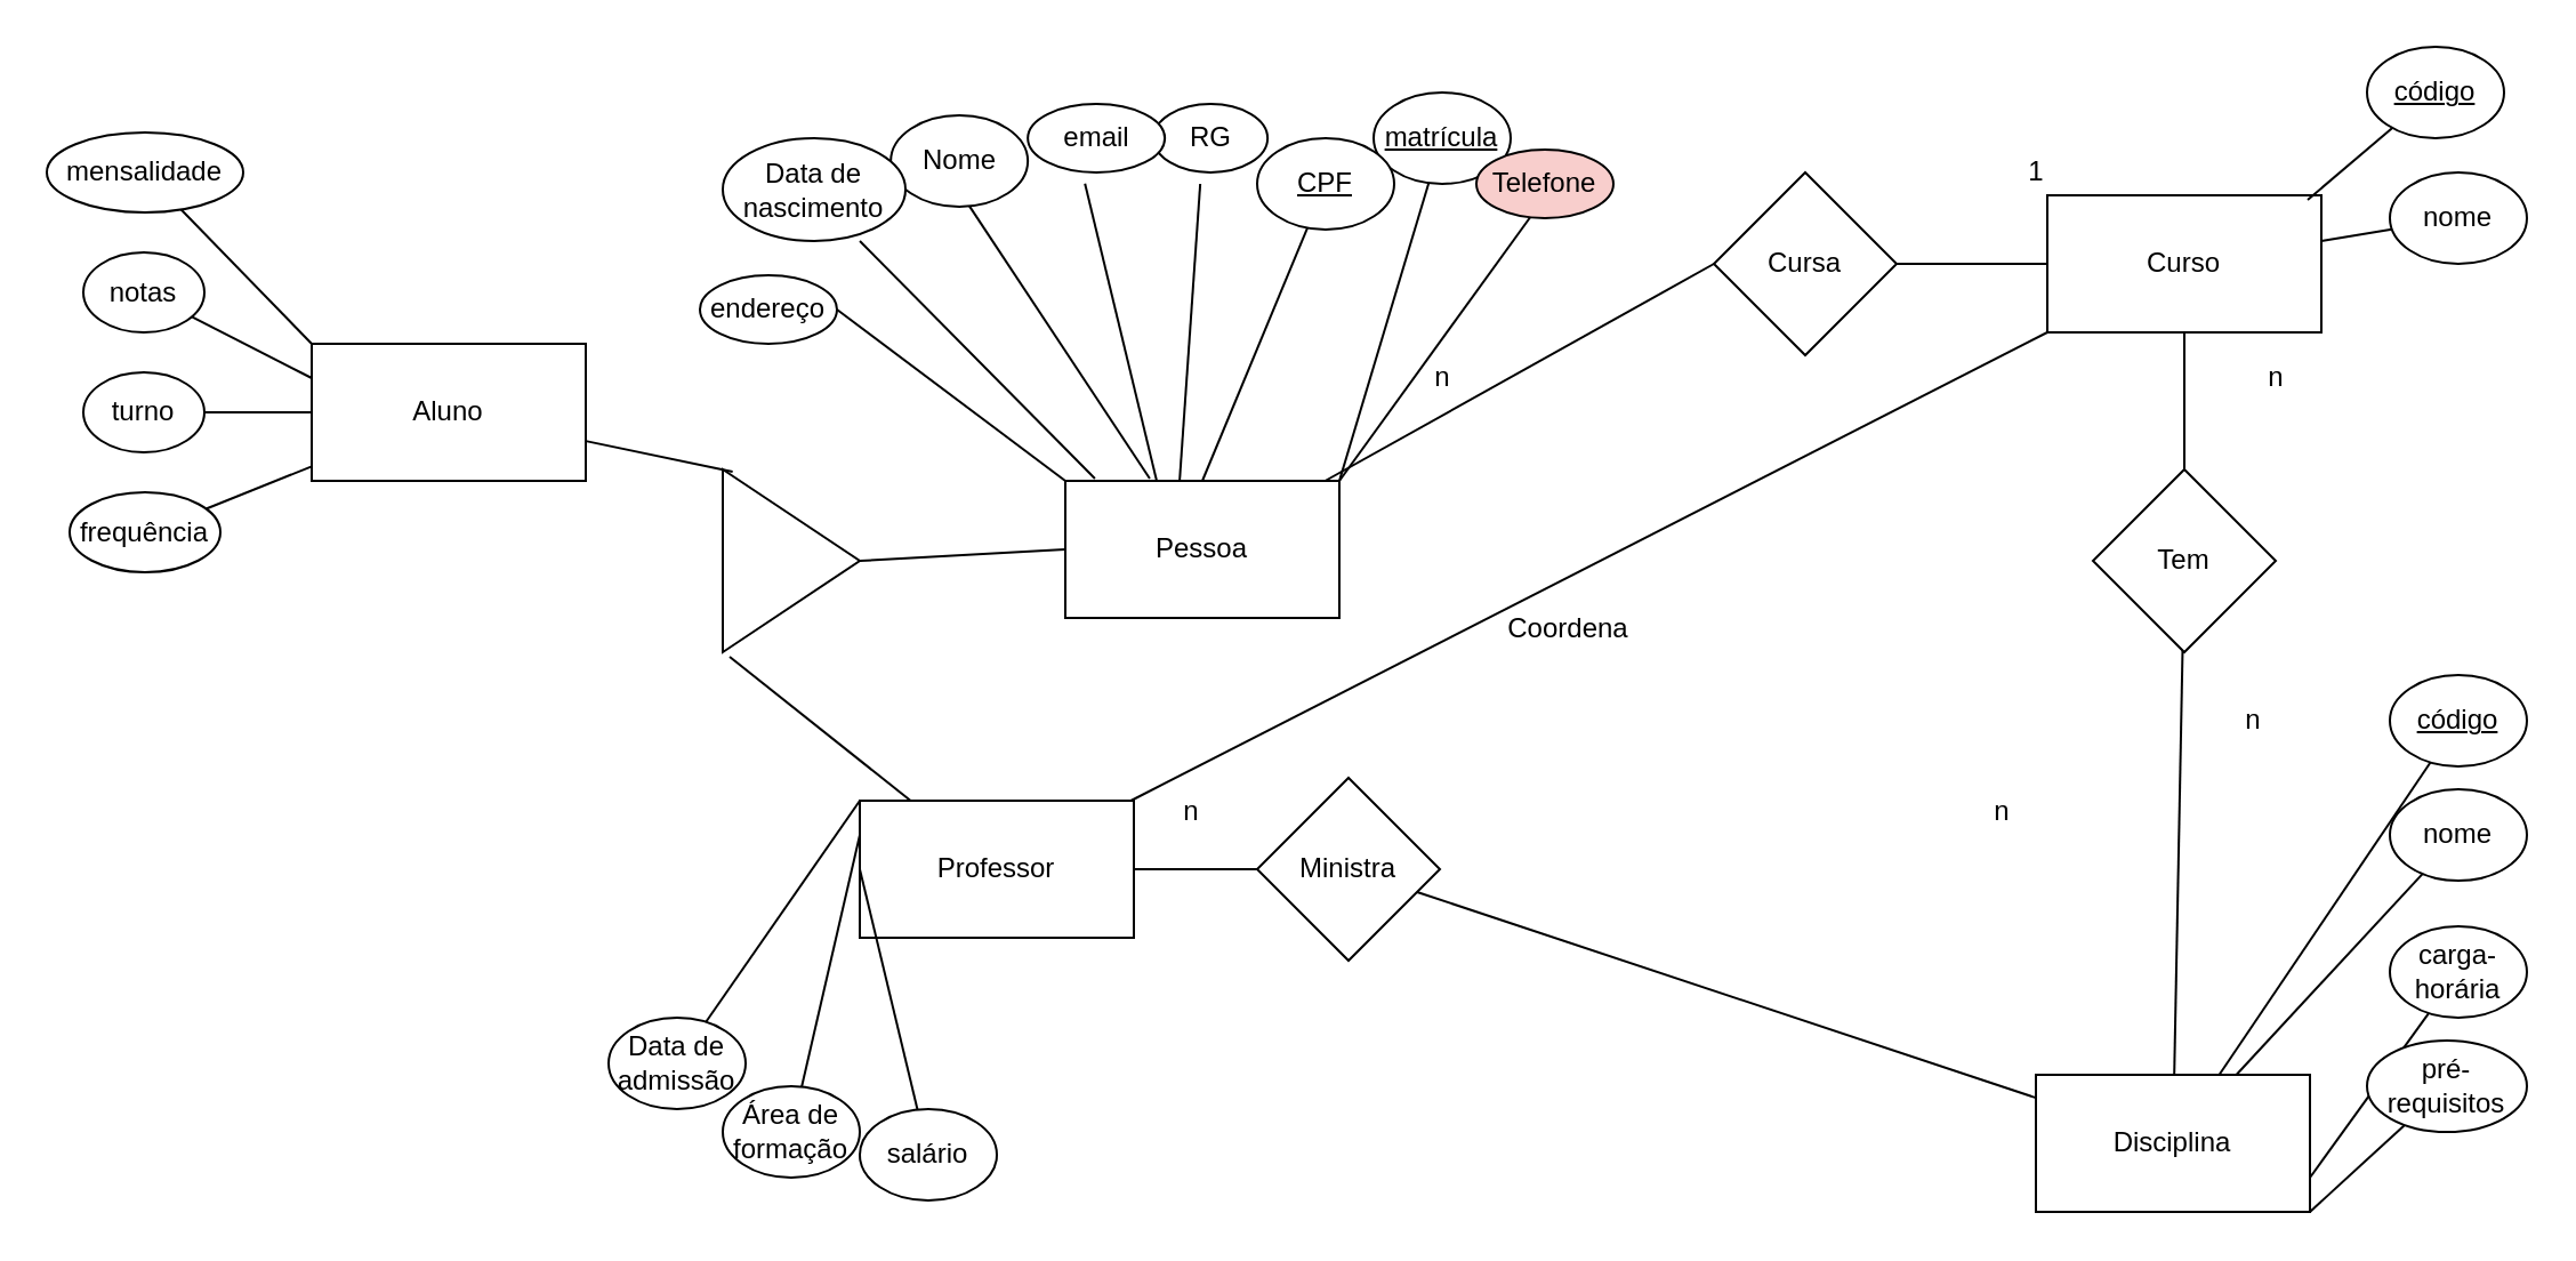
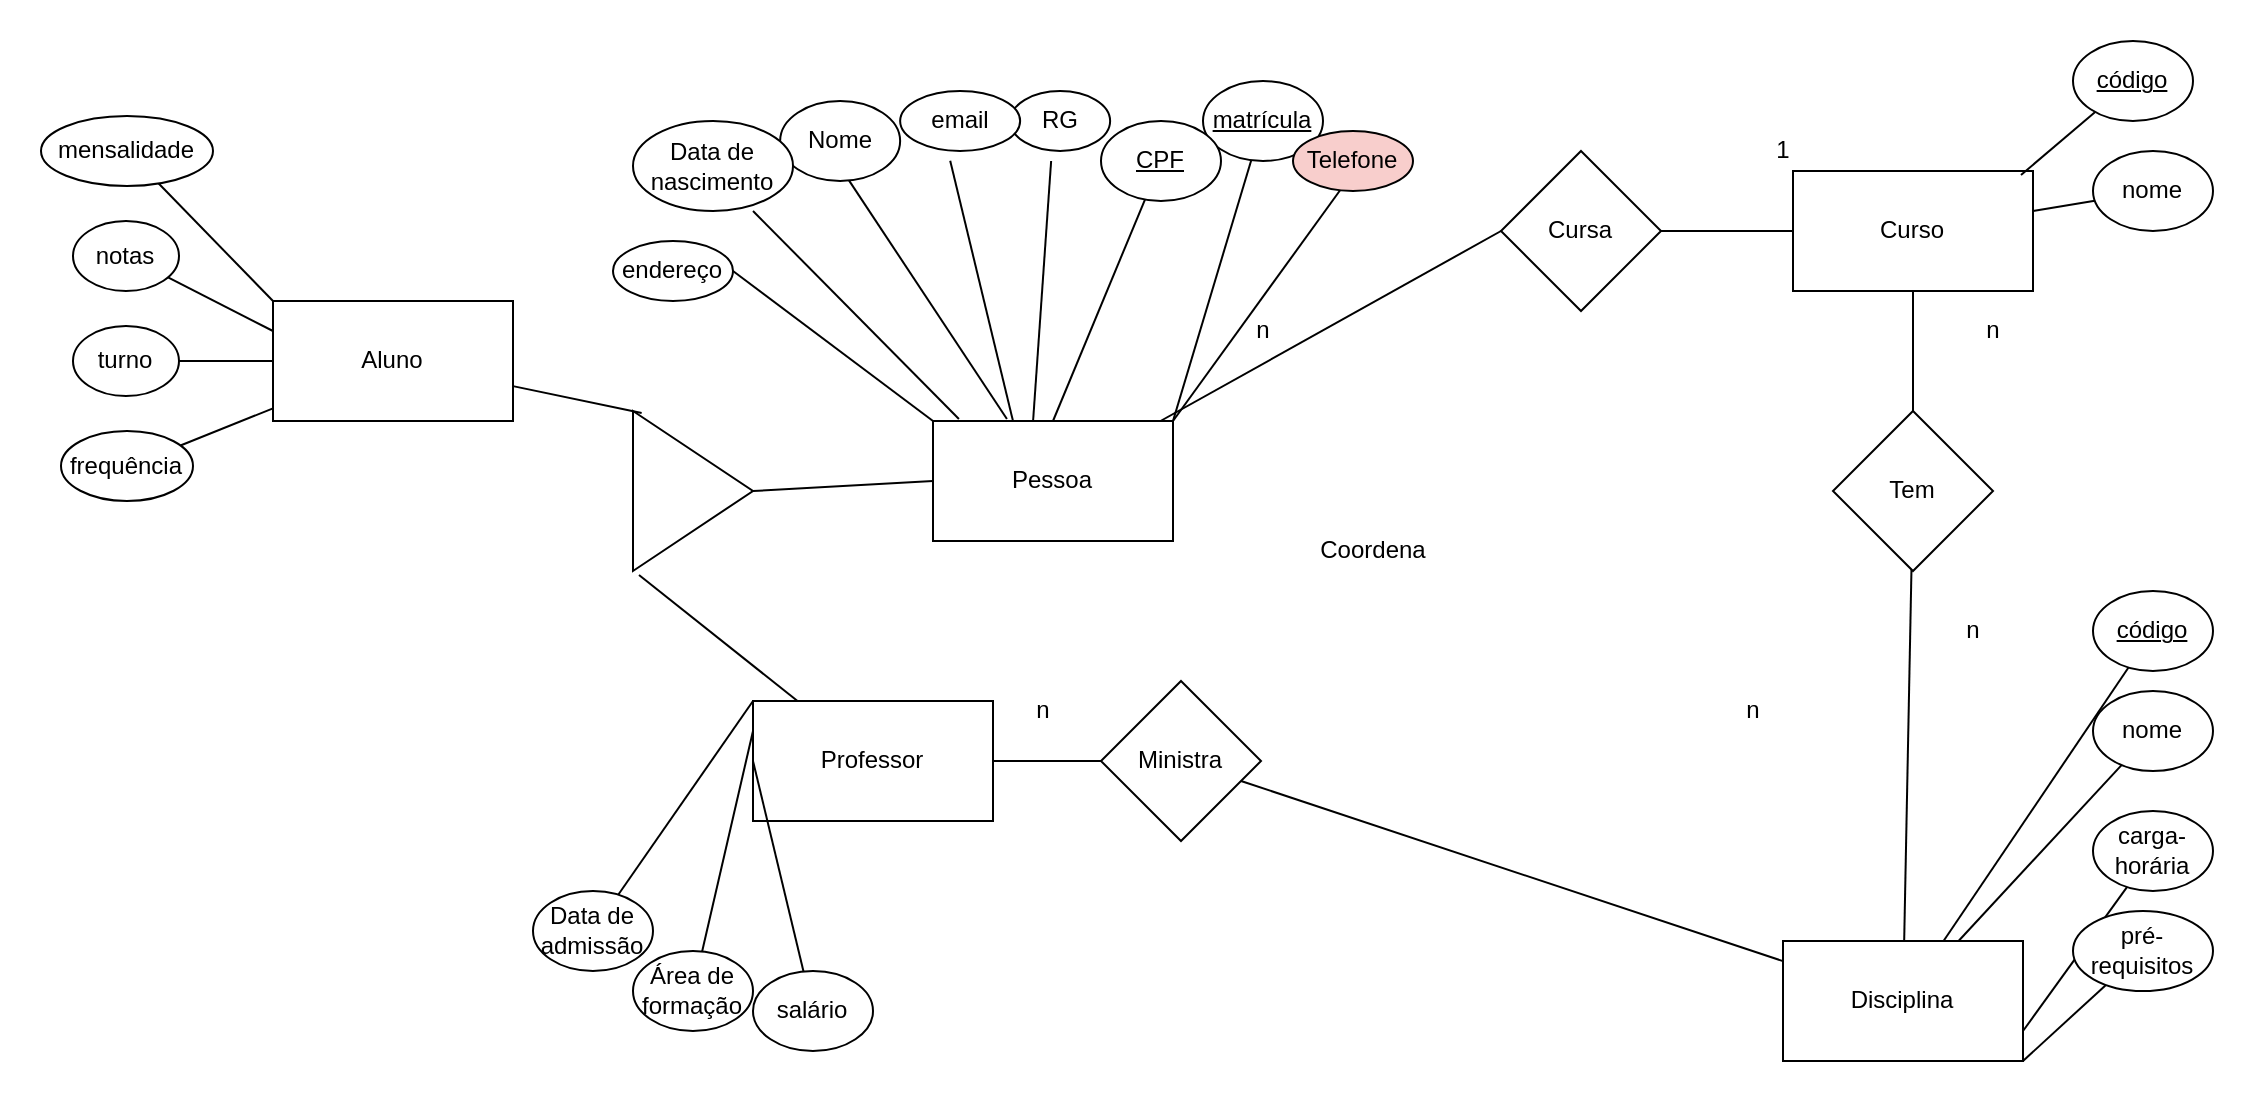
  <mxCell id="0" />
  <mxCell id="1" parent="0" />
  <mxCell id="2" value="" style="rounded=0;orthogonalLoop=1;jettySize=auto;html=1;endArrow=none;endFill=0;exitX=0.108;exitY=-0.017;exitDx=0;exitDy=0;exitPerimeter=0;entryX=0.25;entryY=0;entryDx=0;entryDy=0;entryPerimeter=0;" parent="1" source="4" target="11" edge="1"><mxGeometry relative="1" as="geometry"><mxPoint x="396" y="115" as="targetPoint" /></mxGeometry></mxCell>
  <mxCell id="3" style="edgeStyle=none;rounded=0;orthogonalLoop=1;jettySize=auto;html=1;entryX=0;entryY=0.5;entryDx=0;entryDy=0;endArrow=none;endFill=0;" parent="1" source="4" target="15" edge="1"><mxGeometry relative="1" as="geometry" /></mxCell>
  <mxCell id="4" value="Pessoa" style="rounded=0;whiteSpace=wrap;html=1;" parent="1" vertex="1"><mxGeometry x="466" y="210" width="120" height="60" as="geometry" /></mxCell>
  <mxCell id="5" style="edgeStyle=none;rounded=0;orthogonalLoop=1;jettySize=auto;html=1;entryX=0.308;entryY=-0.017;entryDx=0;entryDy=0;endArrow=none;endFill=0;entryPerimeter=0;" parent="1" target="4" edge="1"><mxGeometry relative="1" as="geometry"><mxPoint x="423.073" y="88.309" as="sourcePoint" /></mxGeometry></mxCell>
  <mxCell id="6" value="Nome" style="ellipse;whiteSpace=wrap;html=1;direction=west;" parent="1" vertex="1"><mxGeometry x="389.57" y="50" width="60" height="40" as="geometry" /></mxCell>
  <mxCell id="7" style="edgeStyle=none;rounded=0;orthogonalLoop=1;jettySize=auto;html=1;entryX=1;entryY=0;entryDx=0;entryDy=0;endArrow=none;endFill=0;" parent="1" source="8" target="4" edge="1"><mxGeometry relative="1" as="geometry" /></mxCell>
  <mxCell id="8" value="&lt;u&gt;matrícula&lt;/u&gt;" style="ellipse;whiteSpace=wrap;html=1;direction=west;" parent="1" vertex="1"><mxGeometry x="601" y="40" width="60" height="40" as="geometry" /></mxCell>
  <mxCell id="9" style="edgeStyle=none;rounded=0;orthogonalLoop=1;jettySize=auto;html=1;entryX=0.5;entryY=0;entryDx=0;entryDy=0;endArrow=none;endFill=0;" parent="1" source="10" target="4" edge="1"><mxGeometry relative="1" as="geometry" /></mxCell>
  <mxCell id="10" value="&lt;u&gt;CPF&lt;/u&gt;" style="ellipse;whiteSpace=wrap;html=1;direction=west;" parent="1" vertex="1"><mxGeometry x="550" y="60" width="60" height="40" as="geometry" /></mxCell>
  <mxCell id="11" value="Data de nascimento" style="ellipse;whiteSpace=wrap;html=1;direction=west;" parent="1" vertex="1"><mxGeometry x="316" y="60" width="80" height="45" as="geometry" /></mxCell>
  <mxCell id="12" style="edgeStyle=none;rounded=0;orthogonalLoop=1;jettySize=auto;html=1;endArrow=none;endFill=0;entryX=0.417;entryY=0;entryDx=0;entryDy=0;entryPerimeter=0;" parent="1" target="4" edge="1"><mxGeometry relative="1" as="geometry"><mxPoint x="525.07" y="79.99" as="sourcePoint" /><mxPoint x="586" y="210" as="targetPoint" /></mxGeometry></mxCell>
  <mxCell id="13" value="RG" style="ellipse;whiteSpace=wrap;html=1;direction=west;" parent="1" vertex="1"><mxGeometry x="504.57" y="45" width="50" height="30" as="geometry" /></mxCell>
  <mxCell id="14" value="" style="edgeStyle=none;rounded=0;orthogonalLoop=1;jettySize=auto;html=1;endArrow=none;endFill=0;" parent="1" source="15" target="17" edge="1"><mxGeometry relative="1" as="geometry" /></mxCell>
  <mxCell id="15" value="Cursa" style="rhombus;whiteSpace=wrap;html=1;" parent="1" vertex="1"><mxGeometry x="750" y="75" width="80" height="80" as="geometry" /></mxCell>
  <mxCell id="16" value="" style="edgeStyle=none;rounded=0;orthogonalLoop=1;jettySize=auto;html=1;endArrow=none;endFill=0;" parent="1" source="17" target="24" edge="1"><mxGeometry relative="1" as="geometry" /></mxCell>
  <mxCell id="17" value="Curso" style="rounded=0;whiteSpace=wrap;html=1;" parent="1" vertex="1"><mxGeometry x="896" y="85" width="120" height="60" as="geometry" /></mxCell>
  <mxCell id="18" value="1" style="text;html=1;align=center;verticalAlign=middle;resizable=0;points=[];autosize=1;strokeColor=none;fillColor=none;" parent="1" vertex="1"><mxGeometry x="876" y="60" width="30" height="30" as="geometry" /></mxCell>
  <mxCell id="19" value="" style="edgeStyle=none;rounded=0;orthogonalLoop=1;jettySize=auto;html=1;endArrow=none;endFill=0;" parent="1" source="20" target="17" edge="1"><mxGeometry relative="1" as="geometry" /></mxCell>
  <mxCell id="20" value="nome" style="ellipse;whiteSpace=wrap;html=1;" parent="1" vertex="1"><mxGeometry x="1046" y="75" width="60" height="40" as="geometry" /></mxCell>
  <mxCell id="21" style="edgeStyle=none;rounded=0;orthogonalLoop=1;jettySize=auto;html=1;entryX=0.95;entryY=0.033;entryDx=0;entryDy=0;entryPerimeter=0;endArrow=none;endFill=0;" parent="1" source="22" target="17" edge="1"><mxGeometry relative="1" as="geometry" /></mxCell>
  <mxCell id="22" value="&lt;u&gt;código&lt;/u&gt;" style="ellipse;whiteSpace=wrap;html=1;" parent="1" vertex="1"><mxGeometry x="1036" y="20" width="60" height="40" as="geometry" /></mxCell>
  <mxCell id="23" value="" style="edgeStyle=none;rounded=0;orthogonalLoop=1;jettySize=auto;html=1;endArrow=none;endFill=0;" parent="1" source="24" target="25" edge="1"><mxGeometry relative="1" as="geometry" /></mxCell>
  <mxCell id="24" value="Tem" style="rhombus;whiteSpace=wrap;html=1;" parent="1" vertex="1"><mxGeometry x="916" y="205" width="80" height="80" as="geometry" /></mxCell>
  <mxCell id="25" value="Disciplina" style="rounded=0;whiteSpace=wrap;html=1;" parent="1" vertex="1"><mxGeometry x="891" y="470" width="120" height="60" as="geometry" /></mxCell>
  <mxCell id="26" value="" style="edgeStyle=none;rounded=0;orthogonalLoop=1;jettySize=auto;html=1;endArrow=none;endFill=0;" parent="1" source="27" target="25" edge="1"><mxGeometry relative="1" as="geometry" /></mxCell>
  <mxCell id="27" value="&lt;u&gt;código&lt;/u&gt;" style="ellipse;whiteSpace=wrap;html=1;" parent="1" vertex="1"><mxGeometry x="1046" y="295" width="60" height="40" as="geometry" /></mxCell>
  <mxCell id="28" value="" style="edgeStyle=none;rounded=0;orthogonalLoop=1;jettySize=auto;html=1;endArrow=none;endFill=0;" parent="1" source="29" target="25" edge="1"><mxGeometry relative="1" as="geometry" /></mxCell>
  <mxCell id="29" value="nome" style="ellipse;whiteSpace=wrap;html=1;" parent="1" vertex="1"><mxGeometry x="1046" y="345" width="60" height="40" as="geometry" /></mxCell>
  <mxCell id="30" value="" style="edgeStyle=none;rounded=0;orthogonalLoop=1;jettySize=auto;html=1;endArrow=none;endFill=0;entryX=1;entryY=0.75;entryDx=0;entryDy=0;" parent="1" source="31" target="25" edge="1"><mxGeometry relative="1" as="geometry" /></mxCell>
  <mxCell id="31" value="carga-horária" style="ellipse;whiteSpace=wrap;html=1;" parent="1" vertex="1"><mxGeometry x="1046" y="405" width="60" height="40" as="geometry" /></mxCell>
  <mxCell id="32" style="edgeStyle=none;rounded=0;orthogonalLoop=1;jettySize=auto;html=1;entryX=1;entryY=1;entryDx=0;entryDy=0;endArrow=none;endFill=0;" parent="1" source="33" target="25" edge="1"><mxGeometry relative="1" as="geometry" /></mxCell>
  <mxCell id="33" value="pré-requisitos" style="ellipse;whiteSpace=wrap;html=1;" parent="1" vertex="1"><mxGeometry x="1036" y="455" width="70" height="40" as="geometry" /></mxCell>
  <mxCell id="34" value="" style="edgeStyle=none;rounded=0;orthogonalLoop=1;jettySize=auto;html=1;endArrow=none;endFill=0;" parent="1" source="35" target="25" edge="1"><mxGeometry relative="1" as="geometry" /></mxCell>
  <mxCell id="35" value="Ministra" style="rhombus;whiteSpace=wrap;html=1;" parent="1" vertex="1"><mxGeometry x="550" y="340" width="80" height="80" as="geometry" /></mxCell>
  <mxCell id="36" style="edgeStyle=none;rounded=0;orthogonalLoop=1;jettySize=auto;html=1;endArrow=none;endFill=0;entryX=0.05;entryY=1.025;entryDx=0;entryDy=0;entryPerimeter=0;" parent="1" source="39" target="50" edge="1"><mxGeometry relative="1" as="geometry"><mxPoint x="502" y="281" as="targetPoint" /></mxGeometry></mxCell>
  <mxCell id="37" style="edgeStyle=none;rounded=0;orthogonalLoop=1;jettySize=auto;html=1;endArrow=none;endFill=0;" parent="1" source="39" target="35" edge="1"><mxGeometry relative="1" as="geometry" /></mxCell>
- <mxCell id="38" style="rounded=0;orthogonalLoop=1;jettySize=auto;html=1;entryX=0;entryY=1;entryDx=0;entryDy=0;endArrow=none;endFill=0;" edge="1" parent="1" source="39" target="17"><mxGeometry relative="1" as="geometry" /></mxCell>
  <mxCell id="39" value="Professor" style="rounded=0;whiteSpace=wrap;html=1;" parent="1" vertex="1"><mxGeometry x="376" y="350" width="120" height="60" as="geometry" /></mxCell>
  <mxCell id="40" value="n" style="text;html=1;align=center;verticalAlign=middle;resizable=0;points=[];autosize=1;strokeColor=none;fillColor=none;" parent="1" vertex="1"><mxGeometry x="981" y="150" width="30" height="30" as="geometry" /></mxCell>
  <mxCell id="41" value="n" style="text;html=1;align=center;verticalAlign=middle;resizable=0;points=[];autosize=1;strokeColor=none;fillColor=none;" parent="1" vertex="1"><mxGeometry x="971" y="300" width="30" height="30" as="geometry" /></mxCell>
  <mxCell id="42" value="n" style="text;html=1;align=center;verticalAlign=middle;resizable=0;points=[];autosize=1;strokeColor=none;fillColor=none;" parent="1" vertex="1"><mxGeometry x="861" y="340" width="30" height="30" as="geometry" /></mxCell>
  <mxCell id="43" style="edgeStyle=none;rounded=0;orthogonalLoop=1;jettySize=auto;html=1;entryX=1;entryY=0;entryDx=0;entryDy=0;endArrow=none;endFill=0;exitX=0.4;exitY=0.967;exitDx=0;exitDy=0;exitPerimeter=0;" parent="1" source="44" target="4" edge="1"><mxGeometry relative="1" as="geometry"><mxPoint x="684.565" y="127.862" as="sourcePoint" /></mxGeometry></mxCell>
  <mxCell id="44" value="Telefone" style="ellipse;whiteSpace=wrap;html=1;fillColor=#f8cecc;" parent="1" vertex="1"><mxGeometry x="646" y="65" width="60" height="30" as="geometry" /></mxCell>
  <mxCell id="45" style="edgeStyle=none;rounded=0;orthogonalLoop=1;jettySize=auto;html=1;endArrow=none;endFill=0;" parent="1" edge="1"><mxGeometry relative="1" as="geometry"><mxPoint x="474.595" y="79.892" as="sourcePoint" /><mxPoint x="506" y="210" as="targetPoint" /></mxGeometry></mxCell>
  <mxCell id="46" value="email" style="ellipse;whiteSpace=wrap;html=1;" parent="1" vertex="1"><mxGeometry x="449.57" y="45" width="60" height="30" as="geometry" /></mxCell>
  <mxCell id="47" style="edgeStyle=none;rounded=0;orthogonalLoop=1;jettySize=auto;html=1;exitX=1;exitY=0.5;exitDx=0;exitDy=0;endArrow=none;endFill=0;entryX=0;entryY=0;entryDx=0;entryDy=0;" parent="1" source="48" target="4" edge="1"><mxGeometry relative="1" as="geometry"><mxPoint x="416" y="320" as="targetPoint" /></mxGeometry></mxCell>
  <mxCell id="48" value="endereço" style="ellipse;whiteSpace=wrap;html=1;" parent="1" vertex="1"><mxGeometry x="306" y="120" width="60" height="30" as="geometry" /></mxCell>
  <mxCell id="49" style="edgeStyle=none;rounded=0;orthogonalLoop=1;jettySize=auto;html=1;exitX=1;exitY=0.5;exitDx=0;exitDy=0;entryX=0;entryY=0.5;entryDx=0;entryDy=0;endArrow=none;endFill=0;" parent="1" source="50" target="4" edge="1"><mxGeometry relative="1" as="geometry" /></mxCell>
  <mxCell id="50" value="" style="triangle;whiteSpace=wrap;html=1;" parent="1" vertex="1"><mxGeometry x="316" y="205" width="60" height="80" as="geometry" /></mxCell>
  <mxCell id="51" value="n" style="text;html=1;align=center;verticalAlign=middle;resizable=0;points=[];autosize=1;strokeColor=none;fillColor=none;" parent="1" vertex="1"><mxGeometry x="616" y="150" width="30" height="30" as="geometry" /></mxCell>
  <mxCell id="52" style="edgeStyle=none;rounded=0;orthogonalLoop=1;jettySize=auto;html=1;entryX=0;entryY=0.25;entryDx=0;entryDy=0;endArrow=none;endFill=0;" parent="1" source="53" target="39" edge="1"><mxGeometry relative="1" as="geometry" /></mxCell>
  <mxCell id="53" value="Área de formação" style="ellipse;whiteSpace=wrap;html=1;direction=west;" parent="1" vertex="1"><mxGeometry x="316" y="475" width="60" height="40" as="geometry" /></mxCell>
  <mxCell id="54" style="edgeStyle=none;rounded=0;orthogonalLoop=1;jettySize=auto;html=1;entryX=0;entryY=0.5;entryDx=0;entryDy=0;endArrow=none;endFill=0;" parent="1" source="55" target="39" edge="1"><mxGeometry relative="1" as="geometry" /></mxCell>
  <mxCell id="55" value="&lt;div&gt;salário&lt;br&gt;&lt;/div&gt;" style="ellipse;whiteSpace=wrap;html=1;direction=west;" parent="1" vertex="1"><mxGeometry x="376" y="485" width="60" height="40" as="geometry" /></mxCell>
  <mxCell id="56" style="edgeStyle=none;rounded=0;orthogonalLoop=1;jettySize=auto;html=1;entryX=0;entryY=0;entryDx=0;entryDy=0;endArrow=none;endFill=0;" parent="1" source="57" target="39" edge="1"><mxGeometry relative="1" as="geometry" /></mxCell>
  <mxCell id="57" value="Data de admissão" style="ellipse;whiteSpace=wrap;html=1;direction=west;" parent="1" vertex="1"><mxGeometry x="266" y="445" width="60" height="40" as="geometry" /></mxCell>
  <mxCell id="58" value="" style="edgeStyle=none;rounded=0;orthogonalLoop=1;jettySize=auto;html=1;endArrow=none;endFill=0;entryX=0.072;entryY=0.013;entryDx=0;entryDy=0;entryPerimeter=0;" parent="1" source="59" target="50" edge="1"><mxGeometry relative="1" as="geometry" /></mxCell>
  <mxCell id="59" value="Aluno" style="rounded=0;whiteSpace=wrap;html=1;" parent="1" vertex="1"><mxGeometry x="136" y="150" width="120" height="60" as="geometry" /></mxCell>
  <mxCell id="60" value="n" style="text;html=1;align=center;verticalAlign=middle;resizable=0;points=[];autosize=1;strokeColor=none;fillColor=none;" parent="1" vertex="1"><mxGeometry x="506" y="340" width="30" height="30" as="geometry" /></mxCell>
  <mxCell id="61" style="edgeStyle=none;rounded=0;orthogonalLoop=1;jettySize=auto;html=1;entryX=0;entryY=0.25;entryDx=0;entryDy=0;endArrow=none;endFill=0;" parent="1" source="62" target="59" edge="1"><mxGeometry relative="1" as="geometry" /></mxCell>
  <mxCell id="62" value="notas" style="ellipse;whiteSpace=wrap;html=1;" parent="1" vertex="1"><mxGeometry x="36" y="110" width="53" height="35" as="geometry" /></mxCell>
  <mxCell id="63" style="edgeStyle=none;rounded=0;orthogonalLoop=1;jettySize=auto;html=1;endArrow=none;endFill=0;" parent="1" source="64" target="59" edge="1"><mxGeometry relative="1" as="geometry" /></mxCell>
  <mxCell id="64" value="turno" style="ellipse;whiteSpace=wrap;html=1;" parent="1" vertex="1"><mxGeometry x="36" y="162.5" width="53" height="35" as="geometry" /></mxCell>
  <mxCell id="65" value="" style="edgeStyle=none;rounded=0;orthogonalLoop=1;jettySize=auto;html=1;endArrow=none;endFill=0;" parent="1" source="66" target="59" edge="1"><mxGeometry relative="1" as="geometry" /></mxCell>
  <mxCell id="66" value="frequência" style="ellipse;whiteSpace=wrap;html=1;" parent="1" vertex="1"><mxGeometry x="30" y="215" width="66" height="35" as="geometry" /></mxCell>
  <mxCell id="67" style="edgeStyle=none;rounded=0;orthogonalLoop=1;jettySize=auto;html=1;entryX=0;entryY=0;entryDx=0;entryDy=0;endArrow=none;endFill=0;" parent="1" source="68" target="59" edge="1"><mxGeometry relative="1" as="geometry" /></mxCell>
  <mxCell id="68" value="mensalidade" style="ellipse;whiteSpace=wrap;html=1;" parent="1" vertex="1"><mxGeometry x="20" y="57.5" width="86" height="35" as="geometry" /></mxCell>
  <mxCell id="69" value="Coordena" style="text;html=1;align=center;verticalAlign=middle;resizable=0;points=[];autosize=1;strokeColor=none;fillColor=none;" vertex="1" parent="1"><mxGeometry x="646" y="260" width="80" height="30" as="geometry" /></mxCell>
